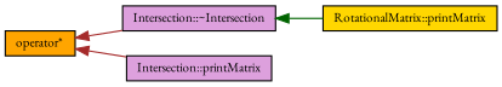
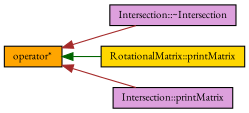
  digraph {
    fontname="EB Garamond"
    rankdir=LR
    node [color=black fillcolor=plum fontname="EB Garamond" fontsize=10 shape=record style=filled]
    edge [color=brown dir=back fontname="EB Garamond" fontsize=10 labelfontname=Helvetica labelfontsize=10 style=solid]
    n1 [fillcolor=orange fontcolor=black height=0.2 label="operator*" width=0.4]
    n2 [height=0.2 label="Intersection::~Intersection" width=0.4]
    n3 [fillcolor=gold height=0.2 label="RotationalMatrix::printMatrix" width=0.4]
    n4 [height=0.2 label="Intersection::printMatrix" width=0.4]
    n1 -> n2
-   n2 -> n3 [color=darkgreen]
+   n1 -> n3 [color=darkgreen]
    n1 -> n4
  }
